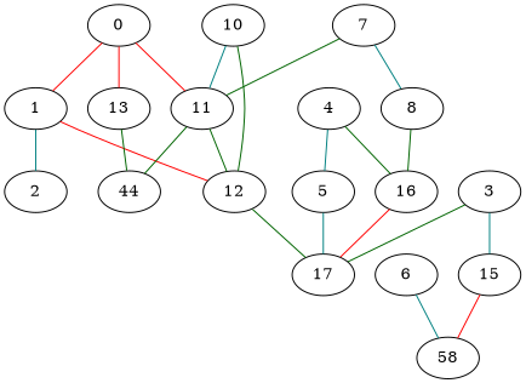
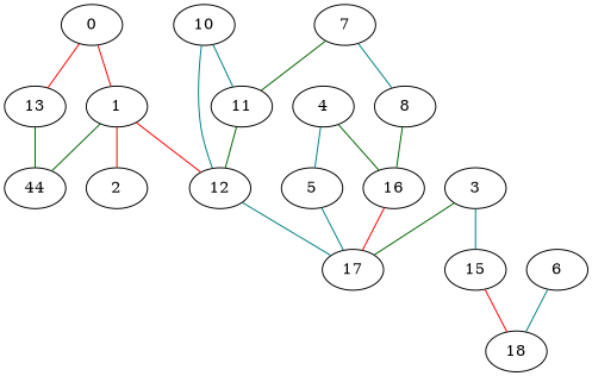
  strict graph {
    node [Country=Australia Internal=1 Latitude=-34.93333 Longitude=138.6]
    edge [color=teal LinkLabel="< 10 Gbps"]
    0
    1
    11 [Latitude=-37.814 Longitude=144.96332]
    13 [Latitude=-31.93333 Longitude=115.83333]
    2 [Latitude=-23.7 Longitude=133.88333]
    12 [Latitude=-37.814 Longitude=144.96332]
    n7 [Latitude=-31.93333 Longitude=115.83333 label=44]
    17 [Latitude=-33.86785 Longitude=151.20732]
    3 [Latitude=-30.51667 Longitude=151.65]
    15 [Latitude=-23.38333 Longitude=150.5]
    4 [Latitude=-27.46794 Longitude=153.02809]
    5 [Latitude=-27.46794 Longitude=153.02809]
    16 [Latitude=-33.86785 Longitude=151.20732]
-   18 [Latitude=-19.25 Longitude=146.8 label=58]
+   18 [Latitude=-19.25 Longitude=146.8]
    6 [Latitude=-16.91667 Longitude=145.76667]
    7 [Latitude=-35.28346 Longitude=149.12807]
    8 [Latitude=-35.28346 Longitude=149.12807]
    10 [Latitude=-42.87936 Longitude=147.32941]
    0 -- 1 [color=red LinkLabel=""]
-   0 -- 11 [color=red]
    0 -- 13 [color=red]
-   1 -- 2 [LinkLabel="< 155 Mbps"]
+   1 -- 2 [LinkLabel="< 155 Mbps" color=red]
    1 -- 12 [LinkLabel="< 2.5 Gbps" color=red]
-   11 -- n7 [LinkLabel="< 2.5 Gbps" color=darkgreen]
+   1 -- n7 [LinkLabel="< 2.5 Gbps" color=darkgreen]
    11 -- 12 [color=darkgreen]
    13 -- n7 [color=darkgreen LinkLabel=""]
-   12 -- 17 [color=darkgreen]
+   12 -- 17
    3 -- 17 [LinkLabel="< 1 Gbps" color=darkgreen]
    3 -- 15 [LinkLabel="< 2.5 Gbps"]
    15 -- 18 [LinkLabel="< 2.5 Gbps" color=red]
    4 -- 5 [LinkLabel="< 10Gbps"]
    4 -- 16 [color=darkgreen]
    5 -- 17
    16 -- 17 [color=red]
    6 -- 18 [LinkLabel="< 2.5 Gbps"]
    7 -- 11 [color=darkgreen]
    7 -- 8
    8 -- 16 [color=darkgreen]
    10 -- 11 [LinkLabel="< 155 Mbps"]
-   10 -- 12 [LinkLabel="< 155 Mbps" color=darkgreen]
+   10 -- 12 [LinkLabel="< 155 Mbps"]
  }
